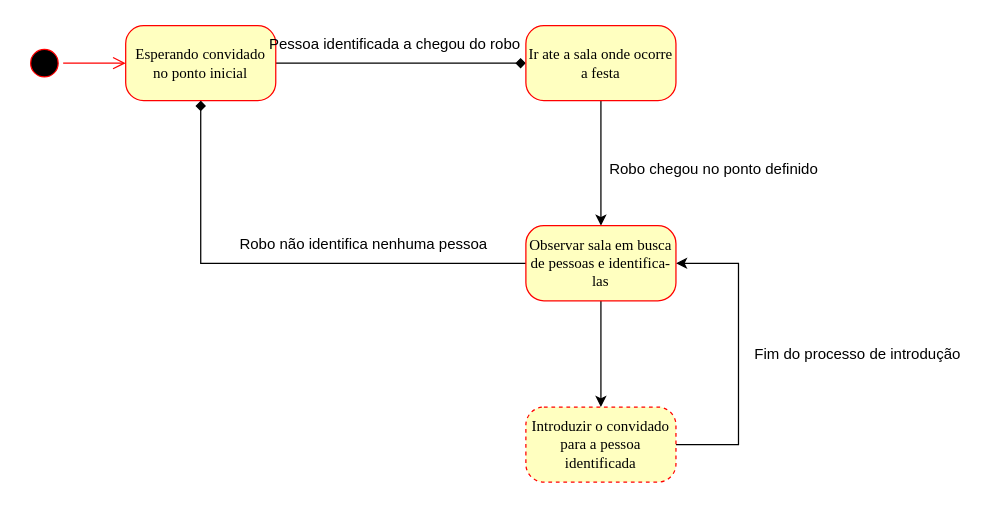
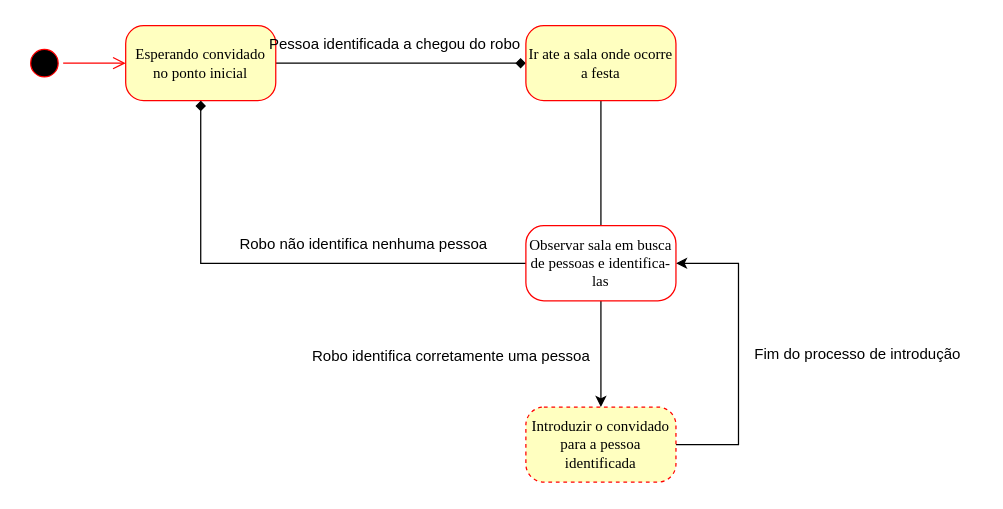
  <mxCell id="0" />
  <mxCell id="1" parent="0" />
  <mxCell id="2" value="" style="ellipse;html=1;shape=startState;fillColor=#000000;strokeColor=#ff0000;rounded=1;shadow=0;comic=0;labelBackgroundColor=none;fontFamily=Verdana;fontSize=12;fontColor=#000000;align=center;direction=south;" parent="1" vertex="1"><mxGeometry x="20" y="35" width="30" height="30" as="geometry" /></mxCell>
  <mxCell id="3" style="edgeStyle=orthogonalEdgeStyle;rounded=0;orthogonalLoop=1;jettySize=auto;html=1;exitX=1;exitY=0.5;exitDx=0;exitDy=0;entryX=0;entryY=0.5;entryDx=0;entryDy=0;endArrow=diamond;" edge="1" parent="1" source="4" target="6"><mxGeometry relative="1" as="geometry" /></mxCell>
  <mxCell id="4" value="Esperando convidado no ponto inicial" style="rounded=1;whiteSpace=wrap;html=1;arcSize=24;fillColor=#ffffc0;strokeColor=#ff0000;shadow=0;comic=0;labelBackgroundColor=none;fontFamily=Verdana;fontSize=12;fontColor=#000000;align=center;" parent="1" vertex="1"><mxGeometry x="100" y="20" width="120" height="60" as="geometry" /></mxCell>
- <mxCell id="5" style="edgeStyle=orthogonalEdgeStyle;rounded=0;orthogonalLoop=1;jettySize=auto;html=1;exitX=0.5;exitY=1;exitDx=0;exitDy=0;entryX=0.5;entryY=0;entryDx=0;entryDy=0;" edge="1" parent="1" source="6" target="13"><mxGeometry relative="1" as="geometry" /></mxCell>
+ <mxCell id="5" style="edgeStyle=orthogonalEdgeStyle;rounded=0;orthogonalLoop=1;jettySize=auto;html=1;exitX=0.5;exitY=1;exitDx=0;exitDy=0;entryX=0.5;entryY=0;entryDx=0;entryDy=0;endArrow=none;" edge="1" parent="1" source="6" target="13"><mxGeometry relative="1" as="geometry" /></mxCell>
  <mxCell id="6" value="Ir ate a sala onde ocorre a festa" style="rounded=1;whiteSpace=wrap;html=1;arcSize=24;fillColor=#ffffc0;strokeColor=#ff0000;shadow=0;comic=0;labelBackgroundColor=none;fontFamily=Verdana;fontSize=12;fontColor=#000000;align=center;" parent="1" vertex="1"><mxGeometry x="420" y="20" width="120" height="60" as="geometry" /></mxCell>
  <mxCell id="7" style="edgeStyle=orthogonalEdgeStyle;html=1;labelBackgroundColor=none;endArrow=open;endSize=8;strokeColor=#ff0000;fontFamily=Verdana;fontSize=12;align=left;" parent="1" source="2" target="4" edge="1"><mxGeometry relative="1" as="geometry" /></mxCell>
  <mxCell id="8" value="Pessoa identificada a chegou do robo" style="text;html=1;align=center;verticalAlign=middle;resizable=0;points=[];autosize=1;strokeColor=none;fillColor=none;" vertex="1" parent="1"><mxGeometry x="210" y="20" width="210" height="30" as="geometry" /></mxCell>
  <mxCell id="9" style="edgeStyle=orthogonalEdgeStyle;rounded=0;orthogonalLoop=1;jettySize=auto;html=1;exitX=1;exitY=0.5;exitDx=0;exitDy=0;entryX=1;entryY=0.5;entryDx=0;entryDy=0;" edge="1" parent="1" source="10" target="13"><mxGeometry relative="1" as="geometry"><Array as="points"><mxPoint x="590" y="355" /><mxPoint x="590" y="210" /></Array></mxGeometry></mxCell>
  <mxCell id="10" value="Introduzir o convidado para a pessoa identificada" style="rounded=1;whiteSpace=wrap;html=1;arcSize=24;fillColor=#ffffc0;strokeColor=#ff0000;shadow=0;comic=0;labelBackgroundColor=none;fontFamily=Verdana;fontSize=12;fontColor=#000000;align=center;dashed=1;" vertex="1" parent="1"><mxGeometry x="420" y="325" width="120" height="60" as="geometry" /></mxCell>
  <mxCell id="11" style="edgeStyle=orthogonalEdgeStyle;rounded=0;orthogonalLoop=1;jettySize=auto;html=1;exitX=0.5;exitY=1;exitDx=0;exitDy=0;entryX=0.5;entryY=0;entryDx=0;entryDy=0;" edge="1" parent="1" source="13" target="10"><mxGeometry relative="1" as="geometry" /></mxCell>
  <mxCell id="12" style="edgeStyle=orthogonalEdgeStyle;rounded=0;orthogonalLoop=1;jettySize=auto;html=1;exitX=0;exitY=0.5;exitDx=0;exitDy=0;entryX=0.5;entryY=1;entryDx=0;entryDy=0;endArrow=diamond;" edge="1" parent="1" source="13" target="4"><mxGeometry relative="1" as="geometry" /></mxCell>
- <mxCell id="13" value="Observar sala em busca de pessoas e identifica-las" style="rounded=1;whiteSpace=wrap;html=1;arcSize=24;fillColor=#ffffc0;strokeColor=#ff0000;shadow=0;comic=0;labelBackgroundColor=none;fontFamily=Verdana;fontSize=12;fontColor=#000000;align=center;" vertex="1" parent="1"><mxGeometry x="420" y="180" width="120" height="60" as="geometry" /></mxCell>
- <mxCell id="14" value="Robo chegou no ponto definido" style="text;html=1;align=center;verticalAlign=middle;resizable=0;points=[];autosize=1;strokeColor=none;fillColor=none;" vertex="1" parent="1"><mxGeometry x="480" y="120" width="180" height="30" as="geometry" /></mxCell>
+ <mxCell id="13" value="Observar sala em busca de pessoas e identifica-las" style="rounded=1;whiteSpace=wrap;html=1;arcSize=24;fillColor=#ffffff;strokeColor=#ff0000;shadow=0;comic=0;labelBackgroundColor=none;fontFamily=Verdana;fontSize=12;fontColor=#000000;align=center;" vertex="1" parent="1"><mxGeometry x="420" y="180" width="120" height="60" as="geometry" /></mxCell>
+ <mxCell id="15" value="Robo identifica corretamente uma pessoa" style="text;html=1;align=center;verticalAlign=middle;resizable=0;points=[];autosize=1;strokeColor=none;fillColor=none;" vertex="1" parent="1"><mxGeometry x="240" y="270" width="240" height="30" as="geometry" /></mxCell>
  <mxCell id="16" value="Fim do processo de introdução" style="text;html=1;align=center;verticalAlign=middle;resizable=0;points=[];autosize=1;strokeColor=none;fillColor=none;" vertex="1" parent="1"><mxGeometry x="590" y="268" width="190" height="30" as="geometry" /></mxCell>
  <mxCell id="17" value="Robo não identifica nenhuma pessoa" style="text;html=1;align=center;verticalAlign=middle;resizable=0;points=[];autosize=1;strokeColor=none;fillColor=none;" vertex="1" parent="1"><mxGeometry x="180" y="180" width="220" height="30" as="geometry" /></mxCell>
